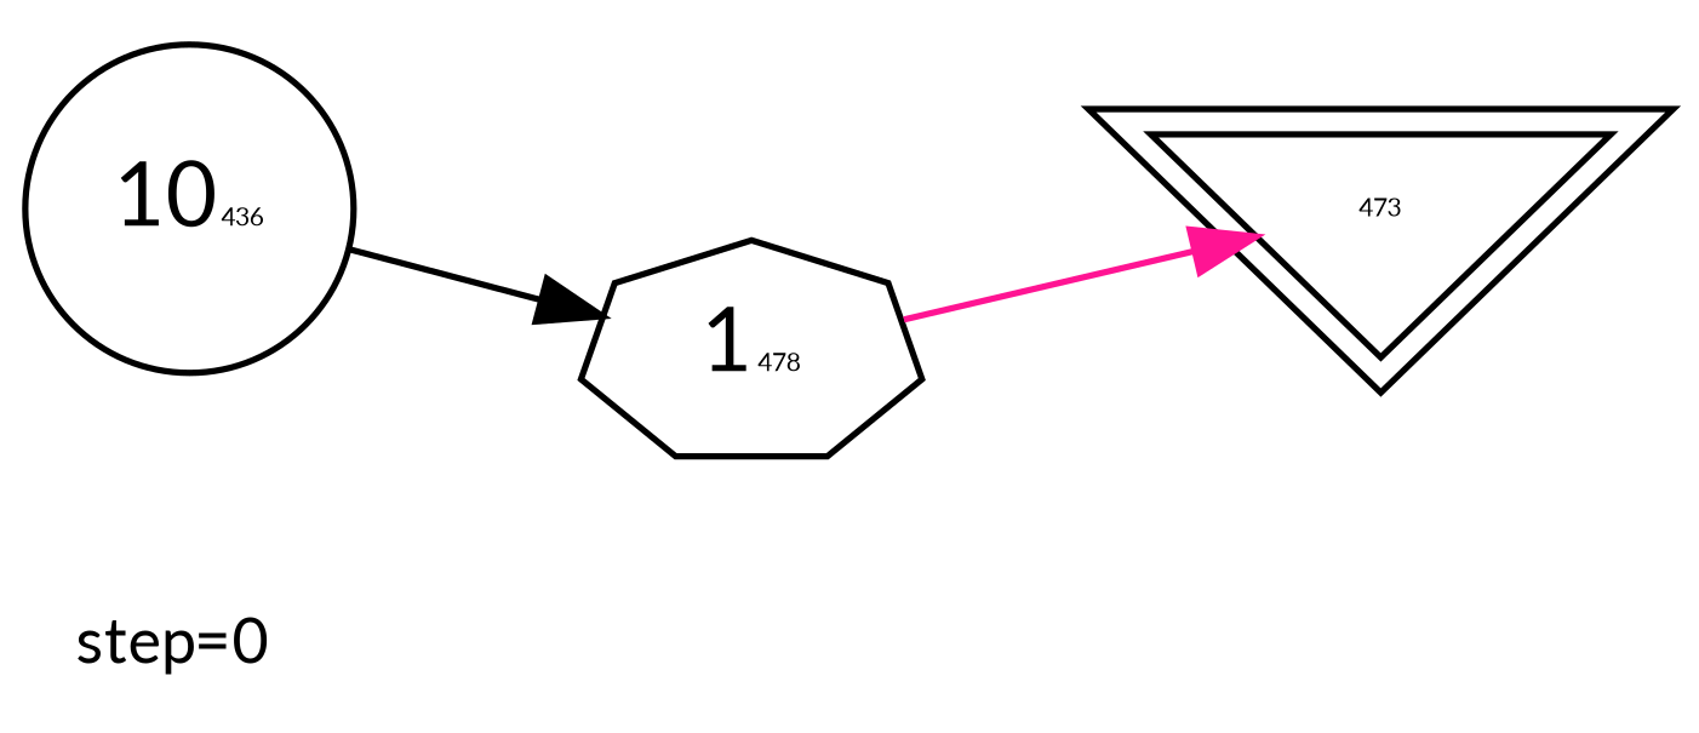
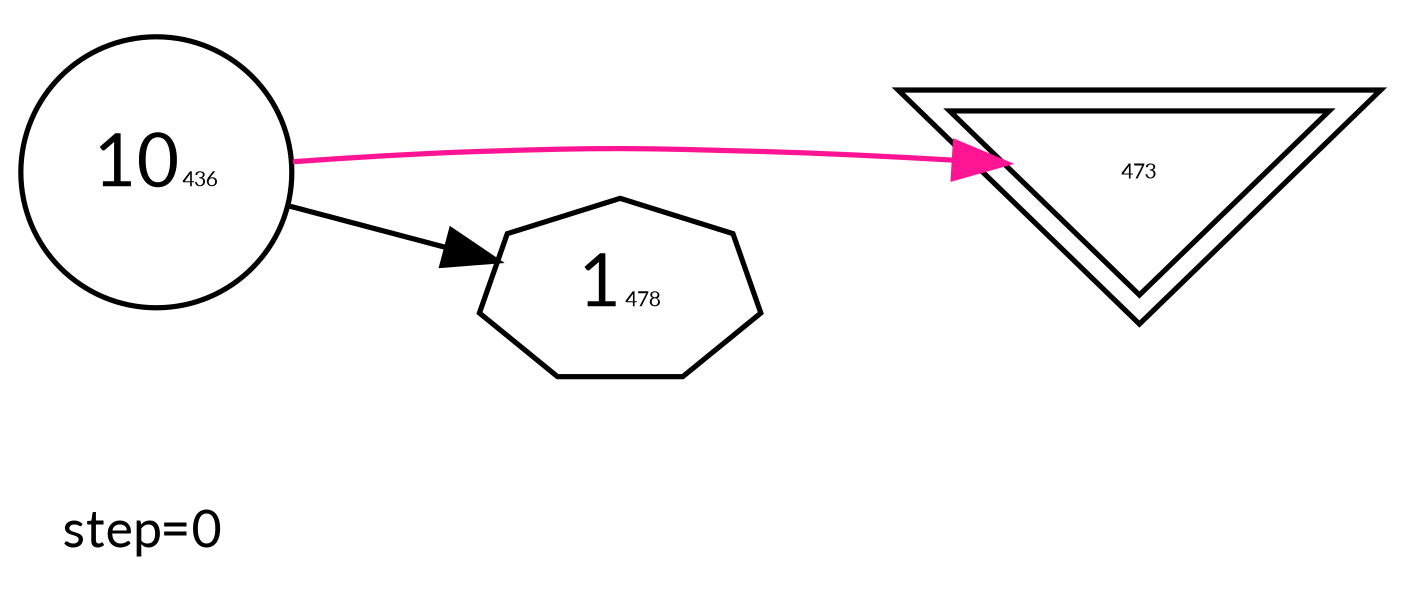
  digraph {
    fontname=Lato
    fontsize=10
    label="step=0"
    labeljust=left
    labelloc=bottom
    rankdir=LR
    node [color=black fontname=Lato peripheries=1]
    edge [fontname=Lato]
    n1 [label=<<FONT POINT-SIZE='4'>473</FONT>> labelfontcolor=black peripheries=2 shape=invtriangle]
    n2 [label=<10<FONT POINT-SIZE='4'>436</FONT>> labelfontcolor=Black shape=circle]
    n3 [label=<1<FONT POINT-SIZE='4'>478</FONT>> shape=septagon]
    n2 -> n3 [color=black]
-   n3 -> n1 [color=deeppink]
+   n2 -> n1 [color=deeppink]
  }
